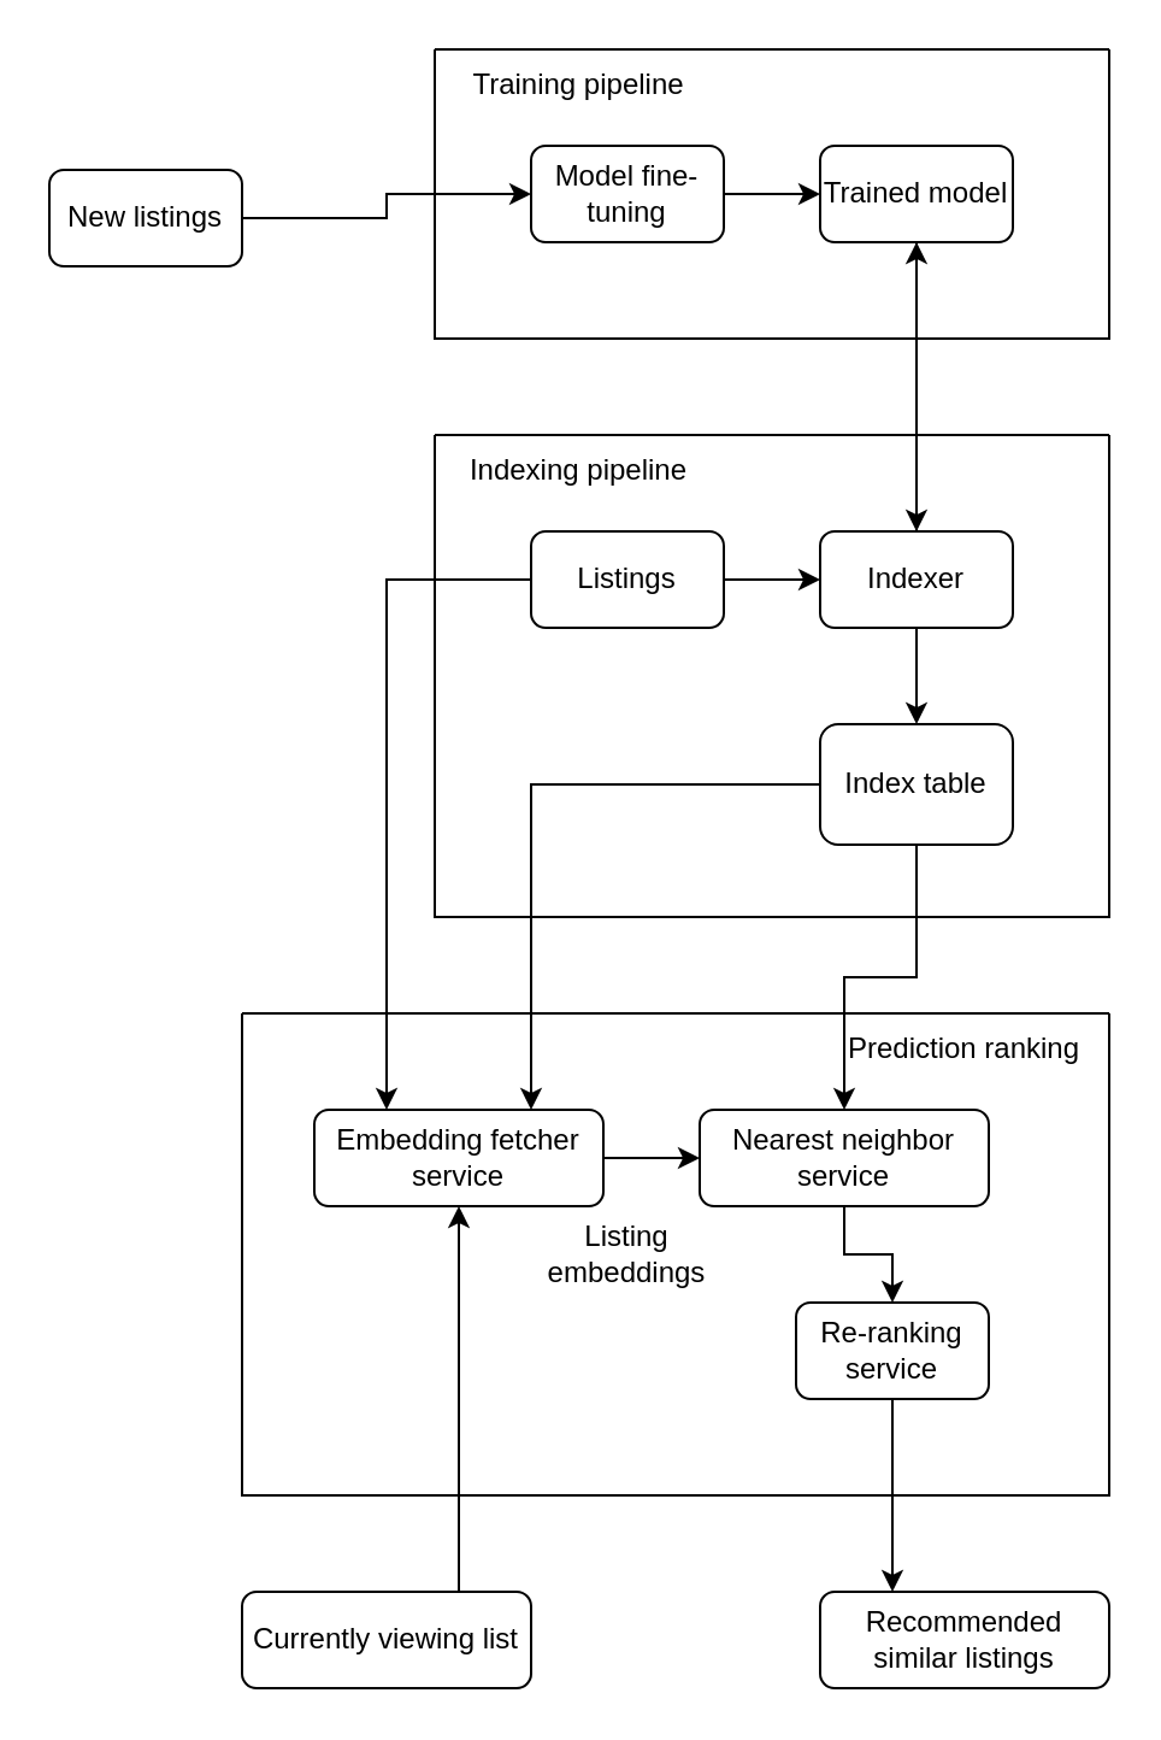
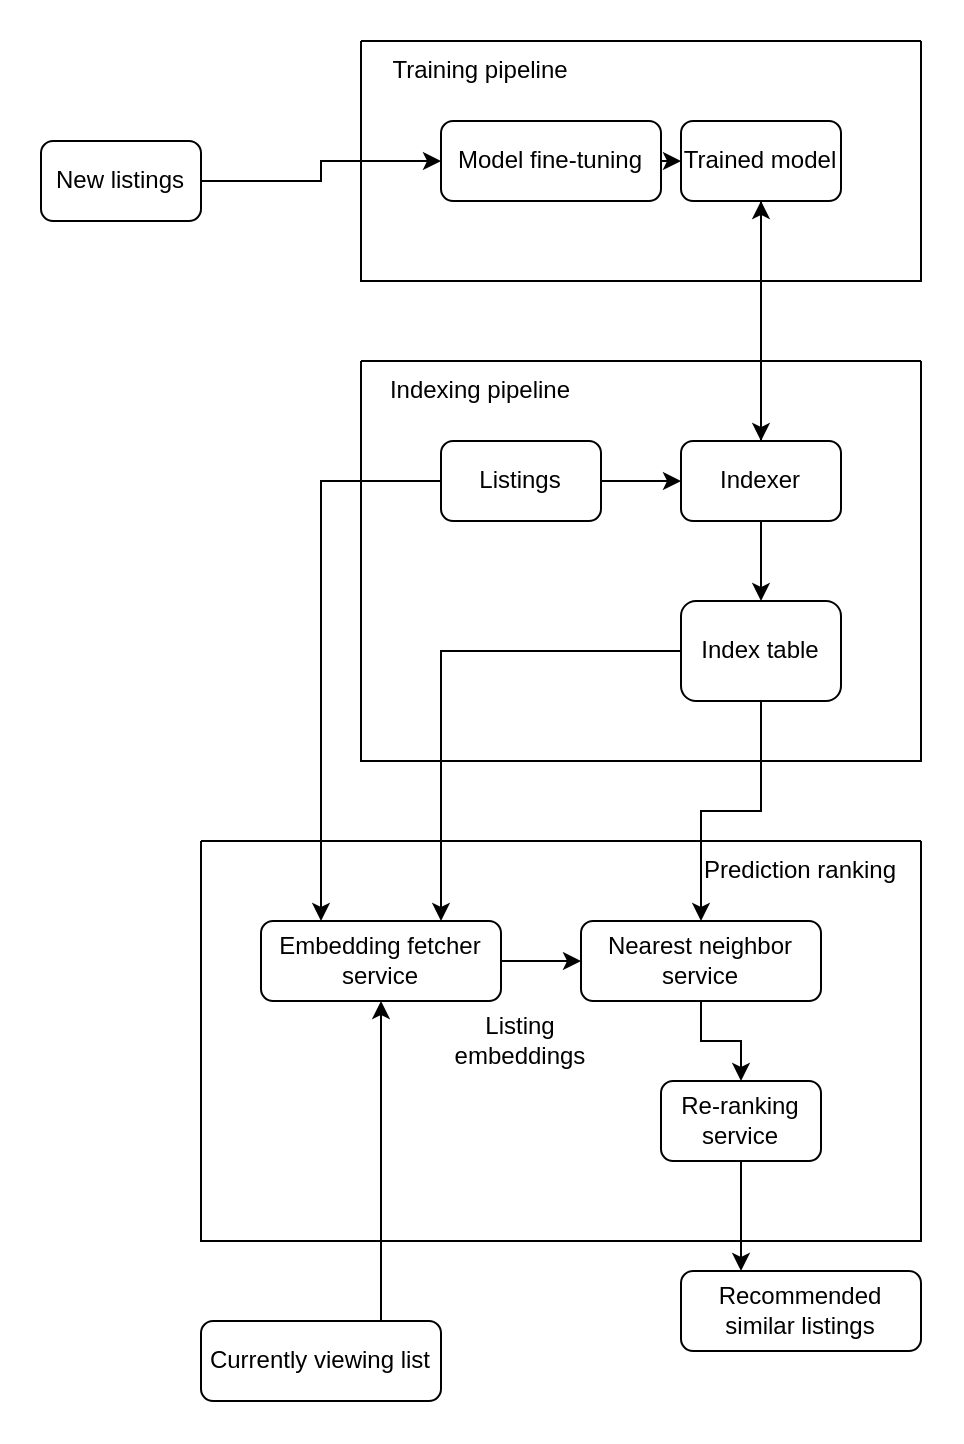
  <mxCell id="0" />
  <mxCell id="1" parent="0" />
  <mxCell id="2" style="edgeStyle=orthogonalEdgeStyle;rounded=0;orthogonalLoop=1;jettySize=auto;html=1;exitX=1;exitY=0.5;exitDx=0;exitDy=0;" parent="1" source="3" target="6" edge="1"><mxGeometry relative="1" as="geometry" /></mxCell>
  <mxCell id="3" value="New listings" style="rounded=1;whiteSpace=wrap;html=1;" parent="1" vertex="1"><mxGeometry x="20" y="70" width="80" height="40" as="geometry" /></mxCell>
  <mxCell id="4" value="" style="swimlane;startSize=0;" parent="1" vertex="1"><mxGeometry x="180" y="20" width="280" height="120" as="geometry" /></mxCell>
  <mxCell id="5" style="edgeStyle=orthogonalEdgeStyle;rounded=0;orthogonalLoop=1;jettySize=auto;html=1;exitX=1;exitY=0.5;exitDx=0;exitDy=0;entryX=0;entryY=0.5;entryDx=0;entryDy=0;" parent="4" source="6" target="7" edge="1"><mxGeometry relative="1" as="geometry" /></mxCell>
- <mxCell id="6" value="Model fine-tuning" style="rounded=1;whiteSpace=wrap;html=1;" parent="4" vertex="1"><mxGeometry x="40" y="40" width="80" height="40" as="geometry" /></mxCell>
+ <mxCell id="6" value="Model fine-tuning" style="rounded=1;whiteSpace=wrap;html=1;" parent="4" vertex="1"><mxGeometry x="40" y="40" width="110" height="40" as="geometry" /></mxCell>
  <mxCell id="7" value="Trained model" style="rounded=1;whiteSpace=wrap;html=1;" parent="4" vertex="1"><mxGeometry x="160" y="40" width="80" height="40" as="geometry" /></mxCell>
  <mxCell id="8" value="Training pipeline" style="text;html=1;align=center;verticalAlign=middle;whiteSpace=wrap;rounded=0;" parent="4" vertex="1"><mxGeometry width="120" height="30" as="geometry" /></mxCell>
  <mxCell id="9" value="" style="swimlane;startSize=0;" parent="1" vertex="1"><mxGeometry x="180" y="180" width="280" height="200" as="geometry" /></mxCell>
  <mxCell id="10" style="edgeStyle=orthogonalEdgeStyle;rounded=0;orthogonalLoop=1;jettySize=auto;html=1;exitX=1;exitY=0.5;exitDx=0;exitDy=0;entryX=0.5;entryY=1;entryDx=0;entryDy=0;" parent="9" source="11" target="13" edge="1"><mxGeometry relative="1" as="geometry" /></mxCell>
  <mxCell id="11" value="Listings" style="rounded=1;whiteSpace=wrap;html=1;" parent="9" vertex="1"><mxGeometry x="40" y="40" width="80" height="40" as="geometry" /></mxCell>
  <mxCell id="12" style="edgeStyle=orthogonalEdgeStyle;rounded=0;orthogonalLoop=1;jettySize=auto;html=1;exitX=1;exitY=0.5;exitDx=0;exitDy=0;entryX=0.5;entryY=0;entryDx=0;entryDy=0;" parent="9" source="13" target="14" edge="1"><mxGeometry relative="1" as="geometry" /></mxCell>
  <mxCell id="13" value="Indexer" style="rounded=1;whiteSpace=wrap;html=1;direction=south;" parent="9" vertex="1"><mxGeometry x="160" y="40" width="80" height="40" as="geometry" /></mxCell>
  <mxCell id="14" value="Index table" style="rounded=1;whiteSpace=wrap;html=1;" parent="9" vertex="1"><mxGeometry x="160" y="120" width="80" height="50" as="geometry" /></mxCell>
  <mxCell id="15" value="Indexing pipeline" style="text;html=1;align=center;verticalAlign=middle;whiteSpace=wrap;rounded=0;" parent="9" vertex="1"><mxGeometry width="120" height="30" as="geometry" /></mxCell>
  <mxCell id="16" value="" style="swimlane;startSize=0;" parent="1" vertex="1"><mxGeometry x="100" y="420" width="360" height="200" as="geometry" /></mxCell>
  <mxCell id="17" style="edgeStyle=orthogonalEdgeStyle;rounded=0;orthogonalLoop=1;jettySize=auto;html=1;exitX=1;exitY=0.5;exitDx=0;exitDy=0;entryX=0;entryY=0.5;entryDx=0;entryDy=0;" parent="16" source="18" target="20" edge="1"><mxGeometry relative="1" as="geometry" /></mxCell>
  <mxCell id="18" value="Embedding fetcher service" style="rounded=1;whiteSpace=wrap;html=1;" parent="16" vertex="1"><mxGeometry x="30" y="40" width="120" height="40" as="geometry" /></mxCell>
  <mxCell id="19" style="edgeStyle=orthogonalEdgeStyle;rounded=0;orthogonalLoop=1;jettySize=auto;html=1;exitX=0.5;exitY=1;exitDx=0;exitDy=0;" parent="16" source="20" target="21" edge="1"><mxGeometry relative="1" as="geometry" /></mxCell>
  <mxCell id="20" value="Nearest neighbor service" style="rounded=1;whiteSpace=wrap;html=1;" parent="16" vertex="1"><mxGeometry x="190" y="40" width="120" height="40" as="geometry" /></mxCell>
  <mxCell id="21" value="Re-ranking service" style="rounded=1;whiteSpace=wrap;html=1;" parent="16" vertex="1"><mxGeometry x="230" y="120" width="80" height="40" as="geometry" /></mxCell>
  <mxCell id="22" value="Prediction ranking" style="text;html=1;align=center;verticalAlign=middle;whiteSpace=wrap;rounded=0;" parent="16" vertex="1"><mxGeometry x="240" width="120" height="30" as="geometry" /></mxCell>
  <mxCell id="23" value="Listing embeddings" style="text;html=1;align=center;verticalAlign=middle;whiteSpace=wrap;rounded=0;" parent="16" vertex="1"><mxGeometry x="120" y="80" width="80" height="40" as="geometry" /></mxCell>
- <mxCell id="24" value="Recommended similar listings" style="rounded=1;whiteSpace=wrap;html=1;" parent="1" vertex="1"><mxGeometry x="340" y="660" width="120" height="40" as="geometry" /></mxCell>
+ <mxCell id="24" value="Recommended similar listings" style="rounded=1;whiteSpace=wrap;html=1;" parent="1" vertex="1"><mxGeometry x="340" y="635" width="120" height="40" as="geometry" /></mxCell>
  <mxCell id="25" style="edgeStyle=orthogonalEdgeStyle;rounded=0;orthogonalLoop=1;jettySize=auto;html=1;exitX=0.75;exitY=0;exitDx=0;exitDy=0;entryX=0.5;entryY=1;entryDx=0;entryDy=0;" edge="1" parent="1" source="26" target="18"><mxGeometry relative="1" as="geometry" /></mxCell>
  <mxCell id="26" value="Currently viewing list" style="rounded=1;whiteSpace=wrap;html=1;" parent="1" vertex="1"><mxGeometry x="100" y="660" width="120" height="40" as="geometry" /></mxCell>
  <mxCell id="27" style="edgeStyle=orthogonalEdgeStyle;rounded=0;orthogonalLoop=1;jettySize=auto;html=1;exitX=0;exitY=0.5;exitDx=0;exitDy=0;entryX=0.75;entryY=0;entryDx=0;entryDy=0;" parent="1" source="14" target="18" edge="1"><mxGeometry relative="1" as="geometry" /></mxCell>
  <mxCell id="28" style="edgeStyle=orthogonalEdgeStyle;rounded=0;orthogonalLoop=1;jettySize=auto;html=1;exitX=0.5;exitY=1;exitDx=0;exitDy=0;" parent="1" source="14" target="20" edge="1"><mxGeometry relative="1" as="geometry" /></mxCell>
  <mxCell id="29" style="edgeStyle=orthogonalEdgeStyle;rounded=0;orthogonalLoop=1;jettySize=auto;html=1;exitX=0.5;exitY=1;exitDx=0;exitDy=0;" parent="1" source="7" target="13" edge="1"><mxGeometry relative="1" as="geometry" /></mxCell>
  <mxCell id="30" style="edgeStyle=orthogonalEdgeStyle;rounded=0;orthogonalLoop=1;jettySize=auto;html=1;exitX=0;exitY=0.5;exitDx=0;exitDy=0;entryX=0.5;entryY=1;entryDx=0;entryDy=0;" parent="1" source="13" target="7" edge="1"><mxGeometry relative="1" as="geometry" /></mxCell>
  <mxCell id="31" style="edgeStyle=orthogonalEdgeStyle;rounded=0;orthogonalLoop=1;jettySize=auto;html=1;exitX=0;exitY=0.5;exitDx=0;exitDy=0;entryX=0.25;entryY=0;entryDx=0;entryDy=0;" parent="1" source="11" target="18" edge="1"><mxGeometry relative="1" as="geometry" /></mxCell>
  <mxCell id="32" style="edgeStyle=orthogonalEdgeStyle;rounded=0;orthogonalLoop=1;jettySize=auto;html=1;exitX=0.5;exitY=1;exitDx=0;exitDy=0;entryX=0.25;entryY=0;entryDx=0;entryDy=0;" edge="1" parent="1" source="21" target="24"><mxGeometry relative="1" as="geometry" /></mxCell>
